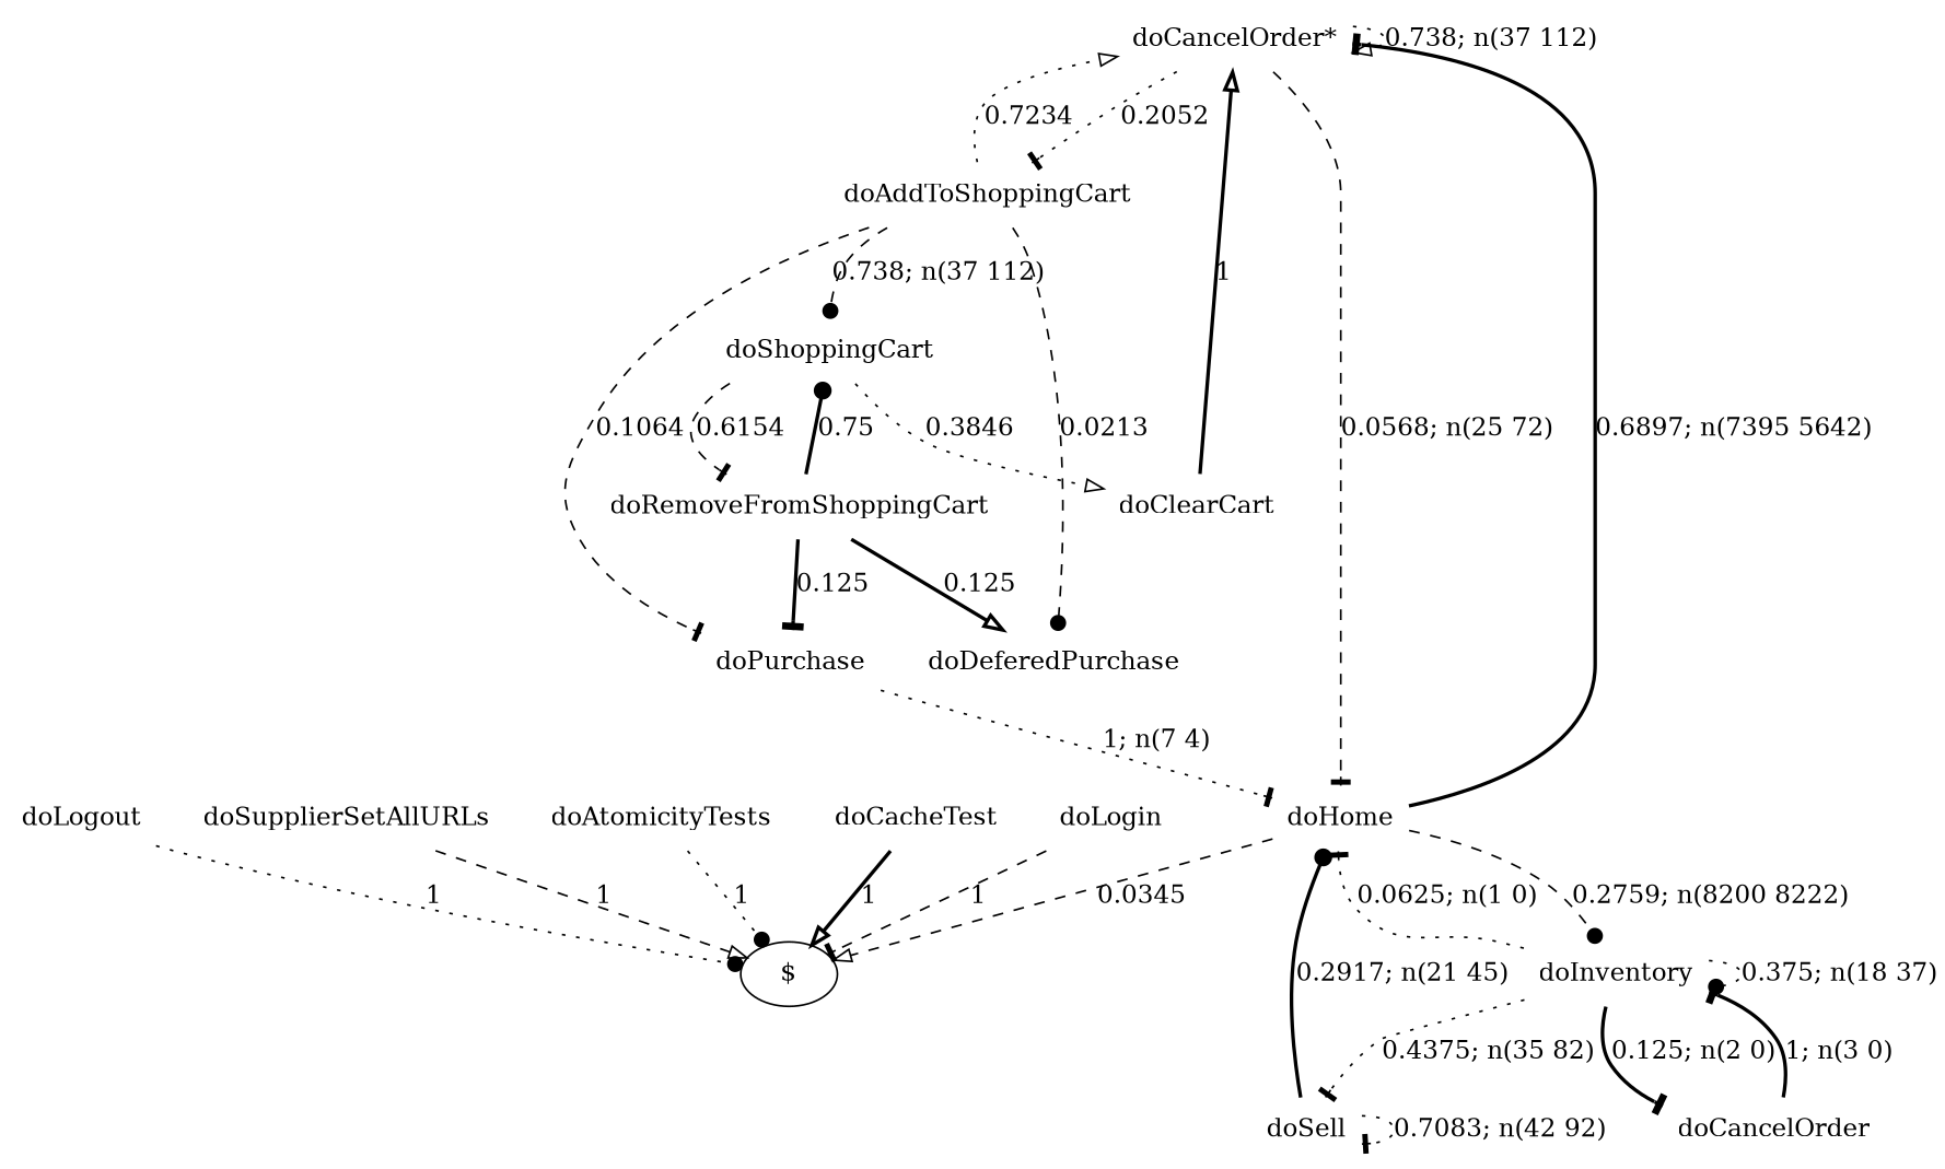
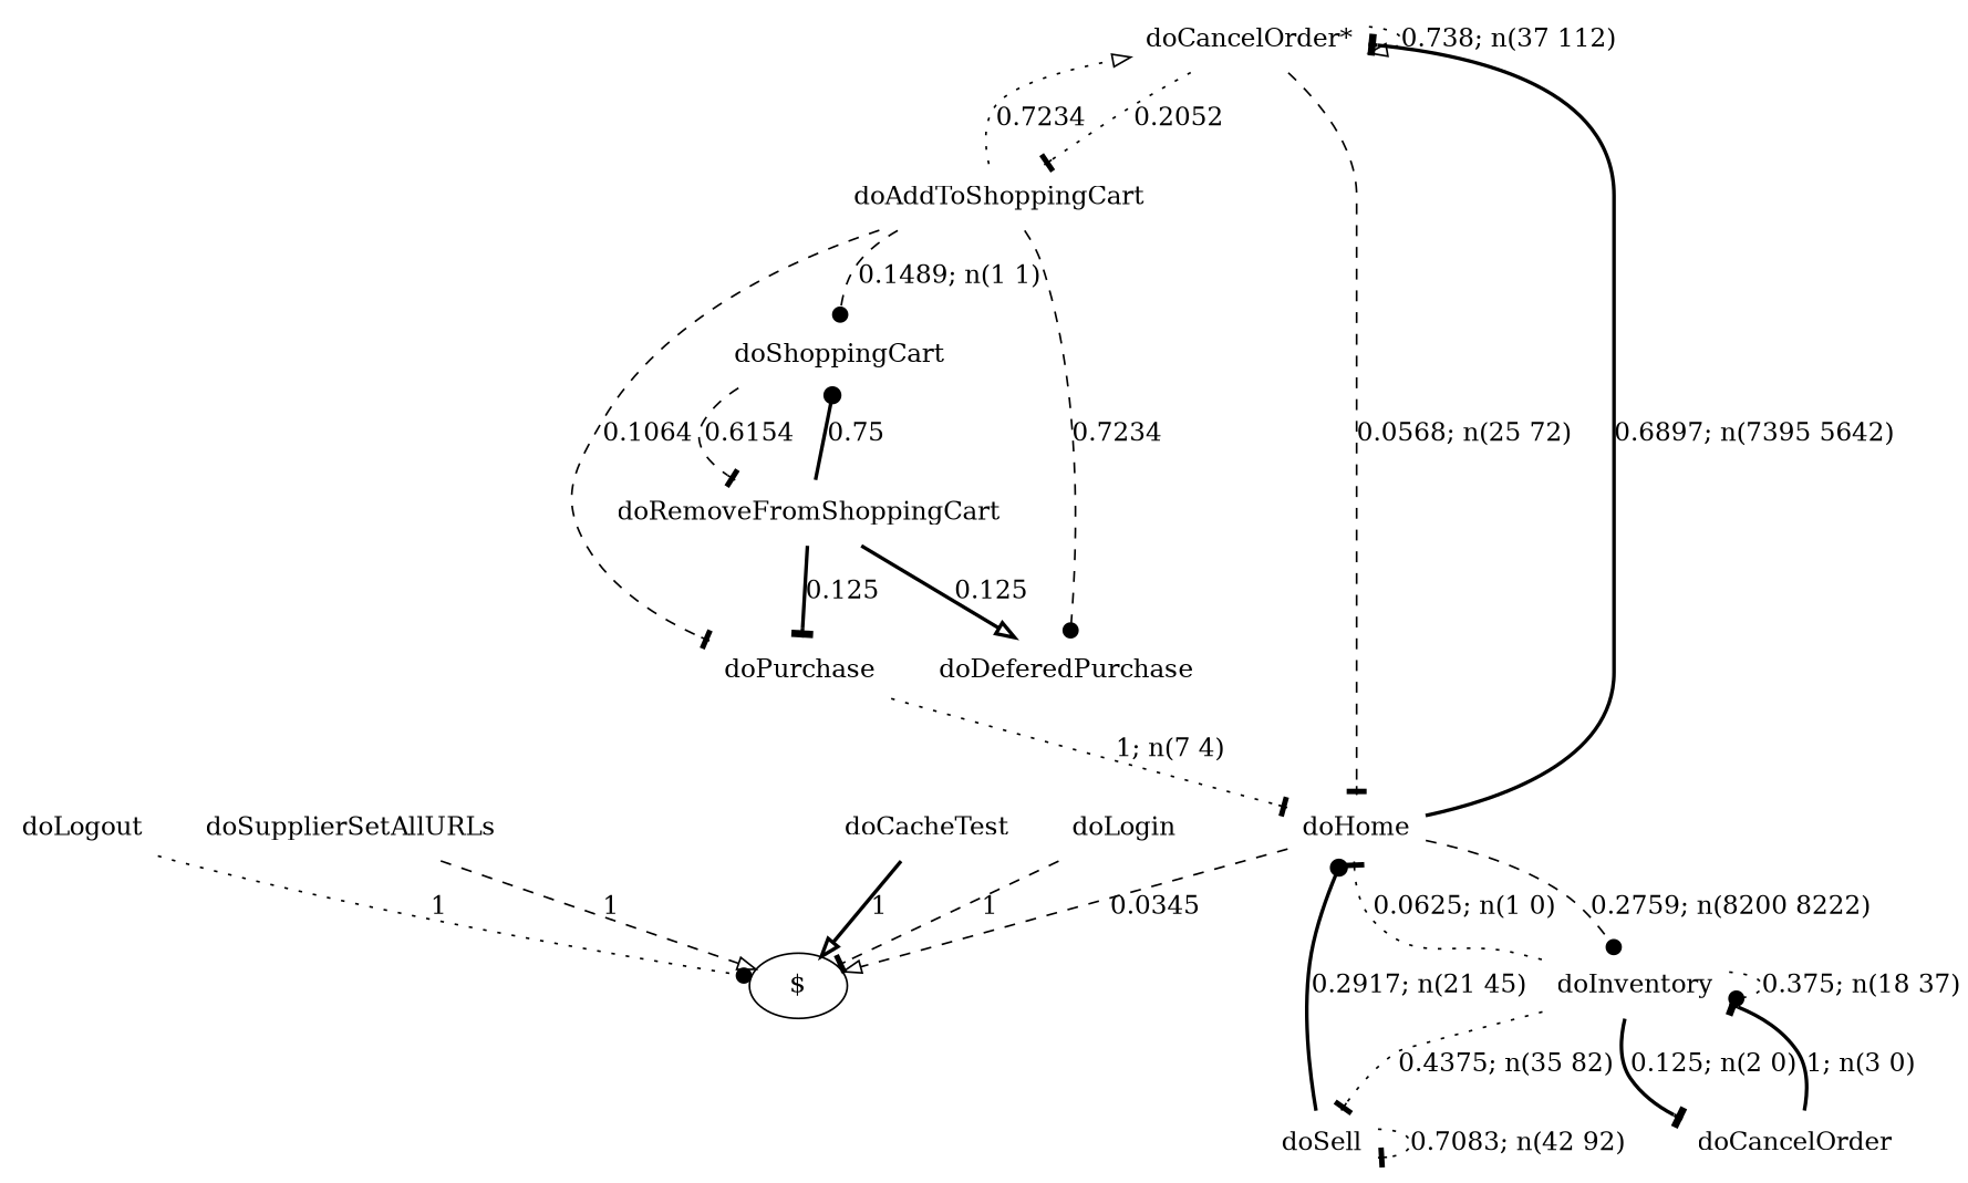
  digraph {
    node [shape=none]
    edge [arrowhead=tee style=dotted]
    n1 [label="doCancelOrder*"]
    n2 [label=doAddToShoppingCart]
    n3 [label=doHome]
    n4 [label=doDeferedPurchase]
    n5 [label=doShoppingCart]
    n6 [label=doPurchase]
    "$" [shape=""]
    n8 [label=doInventory]
    n9 [label=doSupplierSetAllURLs]
-   n10 [label=doAtomicityTests]
    n11 [label=doCacheTest]
    n12 [label=doLogin]
-   n13 [label=doClearCart]
    n14 [label=doRemoveFromShoppingCart]
    n15 [label=doSell]
    n16 [label=doCancelOrder]
    n17 [label=doLogout]
    n1 -> n1 [arrowhead=onormal label="0.738; n(37 112)"]
    n1 -> n2 [label=0.2052]
    n1 -> n3 [label="0.0568; n(25 72)" style=dashed]
    n2 -> n1 [arrowhead=onormal label=0.7234]
-   n2 -> n4 [arrowhead=dot label=0.0213 style=dashed]
-   n2 -> n5 [arrowhead=dot label="0.738; n(37 112)" style=dashed]
+   n2 -> n4 [arrowhead=dot label=0.7234 style=dashed]
+   n2 -> n5 [arrowhead=dot label="0.1489; n(1 1)" style=dashed]
    n2 -> n6 [label=0.1064 style=dashed]
    n3 -> n1 [label="0.6897; n(7395 5642)" style=bold]
    n3 -> "$" [arrowhead=onormal label=0.0345 style=dashed]
    n3 -> n8 [arrowhead=dot label="0.2759; n(8200 8222)" style=dashed]
-   n5 -> n13 [arrowhead=onormal label=0.3846]
    n5 -> n14 [label=0.6154 style=dashed]
    n6 -> n3 [label="1; n(7 4)"]
    n8 -> n3 [label="0.0625; n(1 0)"]
    n8 -> n8 [arrowhead=dot label="0.375; n(18 37)"]
    n8 -> n15 [label="0.4375; n(35 82)"]
    n8 -> n16 [label="0.125; n(2 0)" style=bold]
    n9 -> "$" [arrowhead=onormal label=1 style=dashed]
-   n10 -> "$" [arrowhead=dot label=1]
    n11 -> "$" [arrowhead=onormal label=1 style=bold]
    n12 -> "$" [label=1 style=dashed]
-   n13 -> n1 [arrowhead=onormal label=1 style=bold]
    n14 -> n4 [arrowhead=onormal label=0.125 style=bold]
    n14 -> n5 [arrowhead=dot label=0.75 style=bold]
    n14 -> n6 [label=0.125 style=bold]
    n15 -> n3 [arrowhead=dot label="0.2917; n(21 45)" style=bold]
    n15 -> n15 [label="0.7083; n(42 92)"]
    n16 -> n8 [label="1; n(3 0)" style=bold]
    n17 -> "$" [arrowhead=dot label=1]
  }
